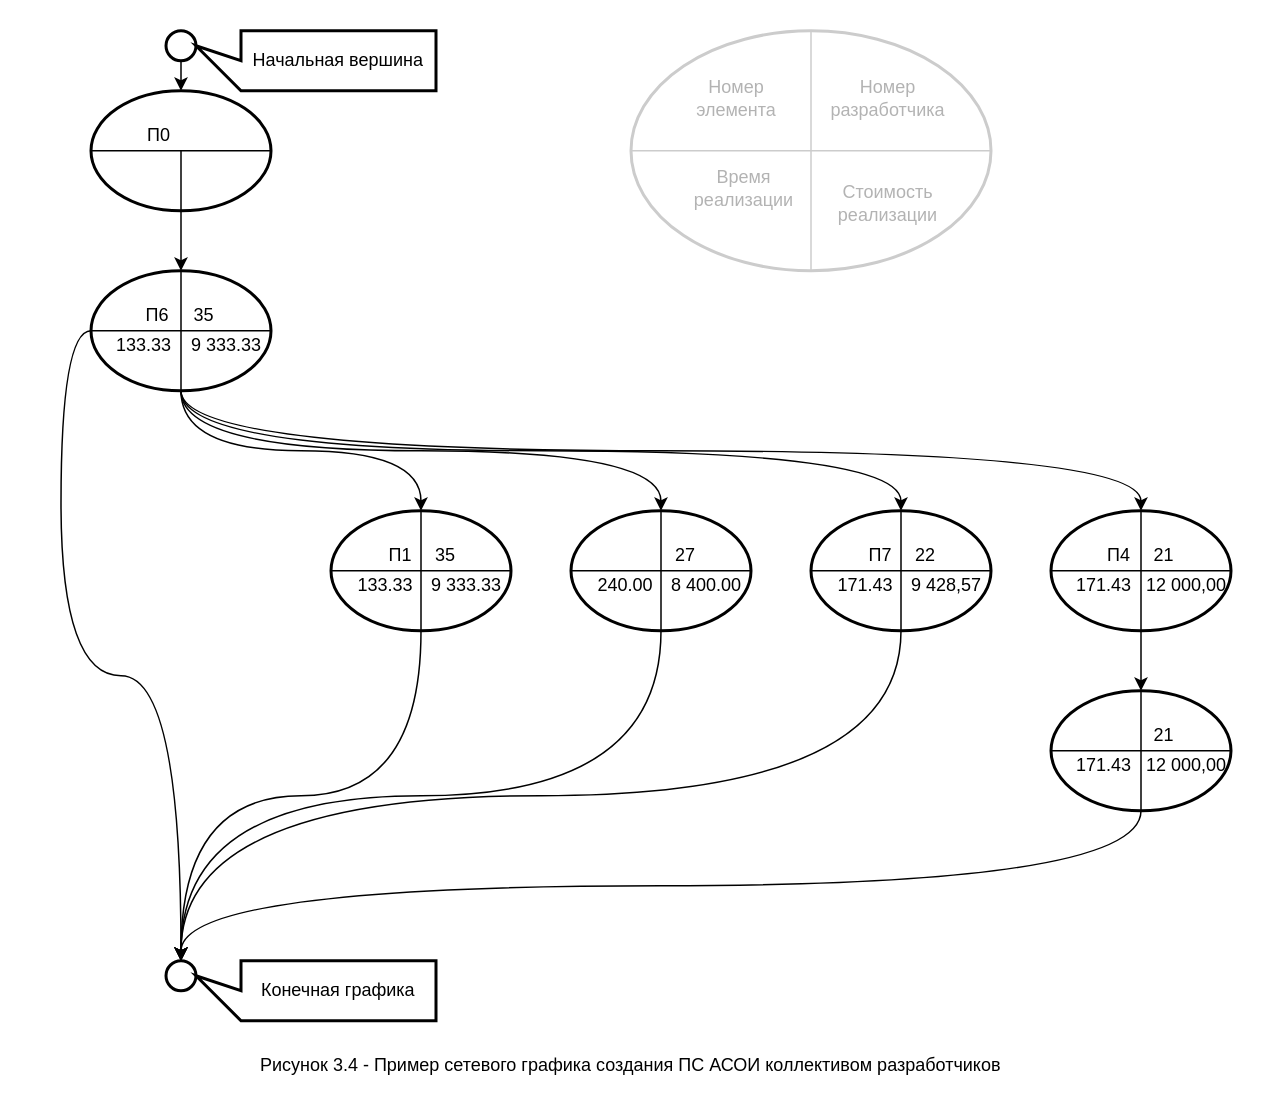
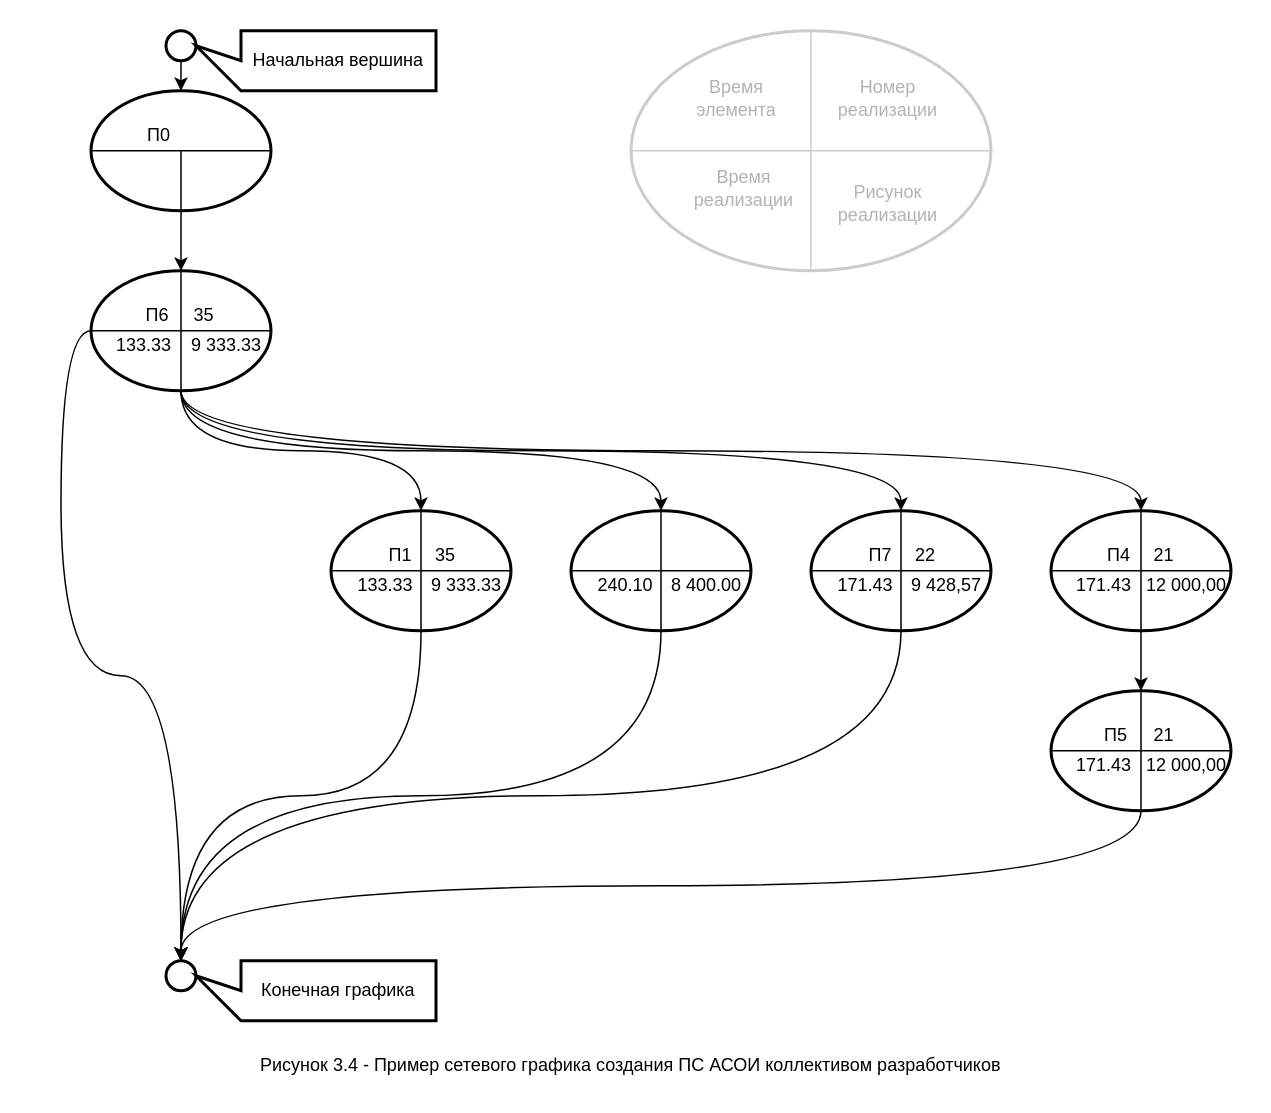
  <mxCell id="0" />
  <mxCell id="1" parent="0" />
  <mxCell id="2" style="edgeStyle=orthogonalEdgeStyle;curved=1;rounded=0;orthogonalLoop=1;jettySize=auto;html=1;exitX=0.5;exitY=1;exitDx=0;exitDy=0;entryX=0.5;entryY=0;entryDx=0;entryDy=0;endArrow=classic;endFill=1;" parent="1" source="7" target="15" edge="1"><mxGeometry relative="1" as="geometry" /></mxCell>
  <mxCell id="3" style="edgeStyle=orthogonalEdgeStyle;curved=1;rounded=0;orthogonalLoop=1;jettySize=auto;html=1;exitX=0.5;exitY=1;exitDx=0;exitDy=0;endArrow=classic;endFill=1;" parent="1" source="7" target="23" edge="1"><mxGeometry relative="1" as="geometry" /></mxCell>
  <mxCell id="4" style="edgeStyle=orthogonalEdgeStyle;curved=1;rounded=0;orthogonalLoop=1;jettySize=auto;html=1;exitX=0.5;exitY=1;exitDx=0;exitDy=0;entryX=0.5;entryY=0;entryDx=0;entryDy=0;endArrow=classic;endFill=1;" parent="1" source="7" target="27" edge="1"><mxGeometry relative="1" as="geometry" /></mxCell>
  <mxCell id="5" style="edgeStyle=orthogonalEdgeStyle;curved=1;rounded=0;orthogonalLoop=1;jettySize=auto;html=1;exitX=0.5;exitY=1;exitDx=0;exitDy=0;entryX=0.5;entryY=0;entryDx=0;entryDy=0;endArrow=classic;endFill=1;" parent="1" source="7" target="19" edge="1"><mxGeometry relative="1" as="geometry" /></mxCell>
  <mxCell id="6" style="edgeStyle=orthogonalEdgeStyle;curved=1;rounded=0;orthogonalLoop=1;jettySize=auto;html=1;exitX=0;exitY=0.5;exitDx=0;exitDy=0;entryX=0.5;entryY=0;entryDx=0;entryDy=0;endArrow=classic;endFill=1;" parent="1" source="7" target="35" edge="1"><mxGeometry relative="1" as="geometry" /></mxCell>
  <mxCell id="7" value="" style="ellipse;whiteSpace=wrap;html=1;strokeWidth=2;" parent="1" vertex="1"><mxGeometry x="60" y="180" width="120" height="80" as="geometry" /></mxCell>
  <mxCell id="8" style="rounded=0;orthogonalLoop=1;jettySize=auto;html=1;exitX=0;exitY=0.5;exitDx=0;exitDy=0;entryX=1;entryY=0.5;entryDx=0;entryDy=0;endArrow=none;endFill=0;" parent="1" source="7" target="7" edge="1"><mxGeometry relative="1" as="geometry" /></mxCell>
  <mxCell id="9" style="edgeStyle=none;rounded=0;orthogonalLoop=1;jettySize=auto;html=1;exitX=0.5;exitY=0;exitDx=0;exitDy=0;entryX=0.5;entryY=1;entryDx=0;entryDy=0;endArrow=none;endFill=0;" parent="1" source="7" target="7" edge="1"><mxGeometry relative="1" as="geometry" /></mxCell>
  <mxCell id="10" style="edgeStyle=orthogonalEdgeStyle;curved=1;rounded=0;orthogonalLoop=1;jettySize=auto;html=1;exitX=0.5;exitY=1;exitDx=0;exitDy=0;entryX=0.5;entryY=0;entryDx=0;entryDy=0;endArrow=classic;endFill=1;" parent="1" source="11" target="7" edge="1"><mxGeometry relative="1" as="geometry" /></mxCell>
  <mxCell id="11" value="" style="ellipse;whiteSpace=wrap;html=1;strokeWidth=2;" parent="1" vertex="1"><mxGeometry x="60" y="60" width="120" height="80" as="geometry" /></mxCell>
  <mxCell id="12" style="rounded=0;orthogonalLoop=1;jettySize=auto;html=1;exitX=0;exitY=0.5;exitDx=0;exitDy=0;entryX=1;entryY=0.5;entryDx=0;entryDy=0;endArrow=none;endFill=0;" parent="1" source="11" target="11" edge="1"><mxGeometry relative="1" as="geometry" /></mxCell>
  <mxCell id="13" style="edgeStyle=none;rounded=0;orthogonalLoop=1;jettySize=auto;html=1;entryX=0.5;entryY=1;entryDx=0;entryDy=0;endArrow=none;endFill=0;" parent="1" target="11" edge="1"><mxGeometry relative="1" as="geometry"><mxPoint x="120" y="100" as="sourcePoint" /></mxGeometry></mxCell>
  <mxCell id="14" style="edgeStyle=orthogonalEdgeStyle;curved=1;rounded=0;orthogonalLoop=1;jettySize=auto;html=1;exitX=0.5;exitY=1;exitDx=0;exitDy=0;entryX=0.5;entryY=0;entryDx=0;entryDy=0;endArrow=classic;endFill=1;" parent="1" source="15" target="35" edge="1"><mxGeometry relative="1" as="geometry" /></mxCell>
  <mxCell id="15" value="" style="ellipse;whiteSpace=wrap;html=1;strokeWidth=2;" parent="1" vertex="1"><mxGeometry x="220" y="340" width="120" height="80" as="geometry" /></mxCell>
  <mxCell id="16" style="rounded=0;orthogonalLoop=1;jettySize=auto;html=1;exitX=0;exitY=0.5;exitDx=0;exitDy=0;entryX=1;entryY=0.5;entryDx=0;entryDy=0;endArrow=none;endFill=0;" parent="1" source="15" target="15" edge="1"><mxGeometry relative="1" as="geometry" /></mxCell>
  <mxCell id="17" style="edgeStyle=none;rounded=0;orthogonalLoop=1;jettySize=auto;html=1;exitX=0.5;exitY=0;exitDx=0;exitDy=0;entryX=0.5;entryY=1;entryDx=0;entryDy=0;endArrow=none;endFill=0;" parent="1" source="15" target="15" edge="1"><mxGeometry relative="1" as="geometry" /></mxCell>
  <mxCell id="18" style="edgeStyle=orthogonalEdgeStyle;curved=1;rounded=0;orthogonalLoop=1;jettySize=auto;html=1;exitX=0.5;exitY=1;exitDx=0;exitDy=0;entryX=0.5;entryY=0;entryDx=0;entryDy=0;endArrow=classic;endFill=1;" parent="1" source="19" target="35" edge="1"><mxGeometry relative="1" as="geometry" /></mxCell>
  <mxCell id="19" value="" style="ellipse;whiteSpace=wrap;html=1;strokeWidth=2;" parent="1" vertex="1"><mxGeometry x="380" y="340" width="120" height="80" as="geometry" /></mxCell>
  <mxCell id="20" style="rounded=0;orthogonalLoop=1;jettySize=auto;html=1;exitX=0;exitY=0.5;exitDx=0;exitDy=0;entryX=1;entryY=0.5;entryDx=0;entryDy=0;endArrow=none;endFill=0;" parent="1" source="19" target="19" edge="1"><mxGeometry relative="1" as="geometry" /></mxCell>
  <mxCell id="21" style="edgeStyle=none;rounded=0;orthogonalLoop=1;jettySize=auto;html=1;exitX=0.5;exitY=0;exitDx=0;exitDy=0;entryX=0.5;entryY=1;entryDx=0;entryDy=0;endArrow=none;endFill=0;" parent="1" source="19" target="19" edge="1"><mxGeometry relative="1" as="geometry" /></mxCell>
  <mxCell id="22" style="edgeStyle=orthogonalEdgeStyle;curved=1;rounded=0;orthogonalLoop=1;jettySize=auto;html=1;exitX=0.5;exitY=1;exitDx=0;exitDy=0;entryX=0.5;entryY=0;entryDx=0;entryDy=0;endArrow=classic;endFill=1;" parent="1" source="23" target="35" edge="1"><mxGeometry relative="1" as="geometry" /></mxCell>
  <mxCell id="23" value="" style="ellipse;whiteSpace=wrap;html=1;strokeWidth=2;" parent="1" vertex="1"><mxGeometry x="540" y="340" width="120" height="80" as="geometry" /></mxCell>
  <mxCell id="24" style="rounded=0;orthogonalLoop=1;jettySize=auto;html=1;exitX=0;exitY=0.5;exitDx=0;exitDy=0;entryX=1;entryY=0.5;entryDx=0;entryDy=0;endArrow=none;endFill=0;" parent="1" source="23" target="23" edge="1"><mxGeometry relative="1" as="geometry" /></mxCell>
  <mxCell id="25" style="edgeStyle=none;rounded=0;orthogonalLoop=1;jettySize=auto;html=1;exitX=0.5;exitY=0;exitDx=0;exitDy=0;entryX=0.5;entryY=1;entryDx=0;entryDy=0;endArrow=none;endFill=0;" parent="1" source="23" target="23" edge="1"><mxGeometry relative="1" as="geometry" /></mxCell>
  <mxCell id="26" style="edgeStyle=orthogonalEdgeStyle;curved=1;rounded=0;orthogonalLoop=1;jettySize=auto;html=1;exitX=0.5;exitY=1;exitDx=0;exitDy=0;entryX=0.5;entryY=0;entryDx=0;entryDy=0;endArrow=classic;endFill=1;" parent="1" source="27" target="30" edge="1"><mxGeometry relative="1" as="geometry" /></mxCell>
  <mxCell id="27" value="" style="ellipse;whiteSpace=wrap;html=1;strokeWidth=2;" parent="1" vertex="1"><mxGeometry x="700" y="340" width="120" height="80" as="geometry" /></mxCell>
  <mxCell id="28" style="edgeStyle=none;rounded=0;orthogonalLoop=1;jettySize=auto;html=1;exitX=0.5;exitY=0;exitDx=0;exitDy=0;entryX=0.5;entryY=1;entryDx=0;entryDy=0;endArrow=none;endFill=0;" parent="1" source="27" target="27" edge="1"><mxGeometry relative="1" as="geometry" /></mxCell>
  <mxCell id="29" style="edgeStyle=orthogonalEdgeStyle;curved=1;rounded=0;orthogonalLoop=1;jettySize=auto;html=1;exitX=0.5;exitY=1;exitDx=0;exitDy=0;entryX=0.5;entryY=0;entryDx=0;entryDy=0;endArrow=classic;endFill=1;" parent="1" source="30" target="35" edge="1"><mxGeometry relative="1" as="geometry" /></mxCell>
  <mxCell id="30" value="" style="ellipse;whiteSpace=wrap;html=1;strokeWidth=2;" parent="1" vertex="1"><mxGeometry x="700" y="460" width="120" height="80" as="geometry" /></mxCell>
  <mxCell id="31" style="rounded=0;orthogonalLoop=1;jettySize=auto;html=1;exitX=0;exitY=0.5;exitDx=0;exitDy=0;entryX=1;entryY=0.5;entryDx=0;entryDy=0;endArrow=none;endFill=0;" parent="1" source="30" target="30" edge="1"><mxGeometry relative="1" as="geometry" /></mxCell>
  <mxCell id="32" style="edgeStyle=none;rounded=0;orthogonalLoop=1;jettySize=auto;html=1;exitX=0.5;exitY=0;exitDx=0;exitDy=0;entryX=0.5;entryY=1;entryDx=0;entryDy=0;endArrow=none;endFill=0;" parent="1" source="30" target="30" edge="1"><mxGeometry relative="1" as="geometry" /></mxCell>
  <mxCell id="33" style="edgeStyle=orthogonalEdgeStyle;curved=1;rounded=0;orthogonalLoop=1;jettySize=auto;html=1;exitX=0.5;exitY=1;exitDx=0;exitDy=0;endArrow=classic;endFill=1;" parent="1" source="34" edge="1"><mxGeometry relative="1" as="geometry"><mxPoint x="120" y="60" as="targetPoint" /></mxGeometry></mxCell>
  <mxCell id="34" value="" style="ellipse;whiteSpace=wrap;html=1;aspect=fixed;strokeWidth=2;" parent="1" vertex="1"><mxGeometry x="110" y="20" width="20" height="20" as="geometry" /></mxCell>
  <mxCell id="35" value="" style="ellipse;whiteSpace=wrap;html=1;aspect=fixed;strokeWidth=2;" parent="1" vertex="1"><mxGeometry x="110" y="640" width="20" height="20" as="geometry" /></mxCell>
  <mxCell id="36" value="Начальная вершина" style="shape=callout;whiteSpace=wrap;html=1;perimeter=calloutPerimeter;strokeWidth=2;direction=south;position2=0.25;" parent="1" vertex="1"><mxGeometry x="130" y="20" width="160" height="40" as="geometry" /></mxCell>
  <mxCell id="37" value="Конечная графика" style="shape=callout;whiteSpace=wrap;html=1;perimeter=calloutPerimeter;strokeWidth=2;direction=south;position2=0.25;" parent="1" vertex="1"><mxGeometry x="130" y="640" width="160" height="40" as="geometry" /></mxCell>
  <mxCell id="38" value="П0" style="text;html=1;align=center;verticalAlign=middle;resizable=0;points=[];autosize=1;strokeColor=none;fillColor=none;" parent="1" vertex="1"><mxGeometry x="90" y="80" width="30" height="20" as="geometry" /></mxCell>
  <mxCell id="39" value="П6" style="text;html=1;align=center;verticalAlign=middle;resizable=0;points=[];autosize=1;strokeColor=none;fillColor=none;" parent="1" vertex="1"><mxGeometry x="89" y="200" width="30" height="20" as="geometry" /></mxCell>
  <mxCell id="40" value="П1" style="text;html=1;align=center;verticalAlign=middle;resizable=0;points=[];autosize=1;strokeColor=none;fillColor=none;" parent="1" vertex="1"><mxGeometry x="251" y="360" width="30" height="20" as="geometry" /></mxCell>
  <mxCell id="41" value="П7" style="text;html=1;align=center;verticalAlign=middle;resizable=0;points=[];autosize=1;strokeColor=none;fillColor=none;" parent="1" vertex="1"><mxGeometry x="571" y="360" width="30" height="20" as="geometry" /></mxCell>
  <mxCell id="42" value="П4" style="text;html=1;align=center;verticalAlign=middle;resizable=0;points=[];autosize=1;strokeColor=none;fillColor=none;" parent="1" vertex="1"><mxGeometry x="730" y="360" width="30" height="20" as="geometry" /></mxCell>
+ <mxCell id="43" value="П5" style="text;html=1;align=center;verticalAlign=middle;resizable=0;points=[];autosize=1;strokeColor=none;fillColor=none;" parent="1" vertex="1"><mxGeometry x="728" y="480" width="30" height="20" as="geometry" /></mxCell>
  <mxCell id="44" value="Рисунок 3.4 - Пример сетевого графика создания ПС АСОИ коллективом разработчиков" style="rounded=0;whiteSpace=wrap;html=1;strokeWidth=2;fillColor=none;strokeColor=none;" parent="1" vertex="1"><mxGeometry x="20" y="700" width="800" height="20" as="geometry" /></mxCell>
  <mxCell id="45" value="35" style="text;html=1;align=center;verticalAlign=middle;resizable=0;points=[];autosize=1;" parent="1" vertex="1"><mxGeometry x="120" y="200" width="30" height="20" as="geometry" /></mxCell>
  <mxCell id="46" value="35" style="text;html=1;align=center;verticalAlign=middle;resizable=0;points=[];autosize=1;" parent="1" vertex="1"><mxGeometry x="281" y="360" width="30" height="20" as="geometry" /></mxCell>
- <mxCell id="47" value="27" style="text;html=1;align=center;verticalAlign=middle;resizable=0;points=[];autosize=1;" parent="1" vertex="1"><mxGeometry x="441" y="360" width="30" height="20" as="geometry" /></mxCell>
  <mxCell id="48" value="22" style="text;html=1;align=center;verticalAlign=middle;resizable=0;points=[];autosize=1;" parent="1" vertex="1"><mxGeometry x="601" y="360" width="30" height="20" as="geometry" /></mxCell>
  <mxCell id="49" value="21" style="text;html=1;align=center;verticalAlign=middle;resizable=0;points=[];autosize=1;" parent="1" vertex="1"><mxGeometry x="760" y="360" width="30" height="20" as="geometry" /></mxCell>
  <mxCell id="50" value="21" style="text;html=1;align=center;verticalAlign=middle;resizable=0;points=[];autosize=1;" parent="1" vertex="1"><mxGeometry x="760" y="480" width="30" height="20" as="geometry" /></mxCell>
  <mxCell id="51" value="" style="ellipse;whiteSpace=wrap;html=1;strokeWidth=2;strokeColor=#CCCCCC;fontColor=#B3B3B3;" parent="1" vertex="1"><mxGeometry x="420" y="20" width="240" height="160" as="geometry" /></mxCell>
  <mxCell id="52" style="edgeStyle=none;rounded=0;orthogonalLoop=1;jettySize=auto;html=1;exitX=0.5;exitY=0;exitDx=0;exitDy=0;entryX=0.5;entryY=1;entryDx=0;entryDy=0;endArrow=none;endFill=0;strokeColor=#CCCCCC;fontColor=#B3B3B3;" parent="1" source="51" target="51" edge="1"><mxGeometry relative="1" as="geometry" /></mxCell>
  <mxCell id="53" style="rounded=0;orthogonalLoop=1;jettySize=auto;html=1;exitX=0;exitY=0.5;exitDx=0;exitDy=0;entryX=1;entryY=0.5;entryDx=0;entryDy=0;endArrow=none;endFill=0;strokeColor=#CCCCCC;fontColor=#B3B3B3;" parent="1" source="51" target="51" edge="1"><mxGeometry relative="1" as="geometry" /></mxCell>
- <mxCell id="54" value="Номер&lt;br&gt;элемента" style="text;align=center;verticalAlign=middle;resizable=0;points=[];autosize=1;strokeColor=none;fillColor=none;fontColor=#B3B3B3;html=1;" parent="1" vertex="1"><mxGeometry x="455" y="50" width="70" height="30" as="geometry" /></mxCell>
- <mxCell id="55" value="Номер&lt;br&gt;разработчика" style="text;html=1;align=center;verticalAlign=middle;resizable=0;points=[];autosize=1;strokeColor=none;fillColor=none;fontColor=#B3B3B3;" parent="1" vertex="1"><mxGeometry x="546" y="50" width="90" height="30" as="geometry" /></mxCell>
+ <mxCell id="54" value="Время&lt;br&gt;элемента" style="text;align=center;verticalAlign=middle;resizable=0;points=[];autosize=1;strokeColor=none;fillColor=none;fontColor=#B3B3B3;html=1;" parent="1" vertex="1"><mxGeometry x="455" y="50" width="70" height="30" as="geometry" /></mxCell>
+ <mxCell id="55" value="Номер&lt;br&gt;реализации" style="text;html=1;align=center;verticalAlign=middle;resizable=0;points=[];autosize=1;strokeColor=none;fillColor=none;fontColor=#B3B3B3;" parent="1" vertex="1"><mxGeometry x="546" y="50" width="90" height="30" as="geometry" /></mxCell>
  <mxCell id="56" value="Время&lt;br&gt;реализации" style="text;html=1;align=center;verticalAlign=middle;resizable=0;points=[];autosize=1;strokeColor=none;fillColor=none;fontColor=#B3B3B3;" parent="1" vertex="1"><mxGeometry x="455" y="110" width="80" height="30" as="geometry" /></mxCell>
- <mxCell id="57" value="Стоимость&lt;br&gt;реализации" style="text;html=1;align=center;verticalAlign=middle;resizable=0;points=[];autosize=1;strokeColor=none;fillColor=none;fontColor=#B3B3B3;" parent="1" vertex="1"><mxGeometry x="551" y="120" width="80" height="30" as="geometry" /></mxCell>
+ <mxCell id="57" value="Рисунок&lt;br&gt;реализации" style="text;html=1;align=center;verticalAlign=middle;resizable=0;points=[];autosize=1;strokeColor=none;fillColor=none;fontColor=#B3B3B3;" parent="1" vertex="1"><mxGeometry x="551" y="120" width="80" height="30" as="geometry" /></mxCell>
  <mxCell id="58" value="&lt;font color=&quot;#000000&quot;&gt;133.33&lt;/font&gt;" style="text;html=1;align=center;verticalAlign=middle;resizable=0;points=[];autosize=1;strokeColor=none;fillColor=none;fontColor=#B3B3B3;" parent="1" vertex="1"><mxGeometry x="70" y="220" width="50" height="20" as="geometry" /></mxCell>
  <mxCell id="59" value="&lt;font color=&quot;#000000&quot;&gt;133.33&lt;/font&gt;" style="text;html=1;align=center;verticalAlign=middle;resizable=0;points=[];autosize=1;strokeColor=none;fillColor=none;fontColor=#B3B3B3;" parent="1" vertex="1"><mxGeometry x="231" y="380" width="50" height="20" as="geometry" /></mxCell>
- <mxCell id="60" value="&lt;font color=&quot;#000000&quot;&gt;240.00&lt;/font&gt;" style="text;html=1;align=center;verticalAlign=middle;resizable=0;points=[];autosize=1;strokeColor=none;fillColor=none;fontColor=#B3B3B3;" parent="1" vertex="1"><mxGeometry x="391" y="380" width="50" height="20" as="geometry" /></mxCell>
+ <mxCell id="60" value="&lt;font color=&quot;#000000&quot;&gt;240.10&lt;/font&gt;" style="text;html=1;align=center;verticalAlign=middle;resizable=0;points=[];autosize=1;strokeColor=none;fillColor=none;fontColor=#B3B3B3;" parent="1" vertex="1"><mxGeometry x="391" y="380" width="50" height="20" as="geometry" /></mxCell>
  <mxCell id="61" value="&lt;font color=&quot;#000000&quot;&gt;171.43&lt;/font&gt;" style="text;html=1;align=center;verticalAlign=middle;resizable=0;points=[];autosize=1;strokeColor=none;fillColor=none;fontColor=#B3B3B3;" parent="1" vertex="1"><mxGeometry x="551" y="380" width="50" height="20" as="geometry" /></mxCell>
  <mxCell id="62" value="&lt;font color=&quot;#000000&quot;&gt;9 333.33&lt;/font&gt;" style="text;html=1;align=center;verticalAlign=middle;resizable=0;points=[];autosize=1;strokeColor=none;fillColor=none;fontColor=#B3B3B3;" parent="1" vertex="1"><mxGeometry x="120" y="220" width="60" height="20" as="geometry" /></mxCell>
  <mxCell id="63" value="&lt;font color=&quot;#000000&quot;&gt;9 333.33&lt;/font&gt;" style="text;html=1;align=center;verticalAlign=middle;resizable=0;points=[];autosize=1;strokeColor=none;fillColor=none;fontColor=#B3B3B3;" parent="1" vertex="1"><mxGeometry x="280" y="380" width="60" height="20" as="geometry" /></mxCell>
  <mxCell id="64" value="&lt;font color=&quot;#000000&quot;&gt;8 400.00&lt;/font&gt;" style="text;html=1;align=center;verticalAlign=middle;resizable=0;points=[];autosize=1;strokeColor=none;fillColor=none;fontColor=#B3B3B3;" parent="1" vertex="1"><mxGeometry x="440" y="380" width="60" height="20" as="geometry" /></mxCell>
  <mxCell id="65" value="&lt;font color=&quot;#000000&quot;&gt;9 428,57&lt;/font&gt;" style="text;html=1;align=center;verticalAlign=middle;resizable=0;points=[];autosize=1;strokeColor=none;fillColor=none;fontColor=#B3B3B3;" parent="1" vertex="1"><mxGeometry x="600" y="380" width="60" height="20" as="geometry" /></mxCell>
  <mxCell id="66" style="rounded=0;orthogonalLoop=1;jettySize=auto;html=1;exitX=1;exitY=0.5;exitDx=0;exitDy=0;entryX=0;entryY=0.5;entryDx=0;entryDy=0;endArrow=none;endFill=0;" edge="1" parent="1" source="27" target="27"><mxGeometry relative="1" as="geometry" /></mxCell>
  <mxCell id="67" value="&lt;font color=&quot;#000000&quot;&gt;171.43&lt;/font&gt;" style="text;html=1;align=center;verticalAlign=middle;resizable=0;points=[];autosize=1;strokeColor=none;fillColor=none;fontColor=#B3B3B3;" vertex="1" parent="1"><mxGeometry x="710" y="380" width="50" height="20" as="geometry" /></mxCell>
  <mxCell id="68" value="&lt;font color=&quot;#000000&quot;&gt;171.43&lt;/font&gt;" style="text;html=1;align=center;verticalAlign=middle;resizable=0;points=[];autosize=1;strokeColor=none;fillColor=none;fontColor=#B3B3B3;" vertex="1" parent="1"><mxGeometry x="710" y="500" width="50" height="20" as="geometry" /></mxCell>
  <mxCell id="69" value="&lt;font color=&quot;#000000&quot;&gt;12 000,00&lt;/font&gt;" style="text;html=1;align=center;verticalAlign=middle;resizable=0;points=[];autosize=1;strokeColor=none;fillColor=none;fontColor=#B3B3B3;" vertex="1" parent="1"><mxGeometry x="755" y="380" width="70" height="20" as="geometry" /></mxCell>
  <mxCell id="70" value="&lt;font color=&quot;#000000&quot;&gt;12 000,00&lt;/font&gt;" style="text;html=1;align=center;verticalAlign=middle;resizable=0;points=[];autosize=1;strokeColor=none;fillColor=none;fontColor=#B3B3B3;" vertex="1" parent="1"><mxGeometry x="755" y="500" width="70" height="20" as="geometry" /></mxCell>
